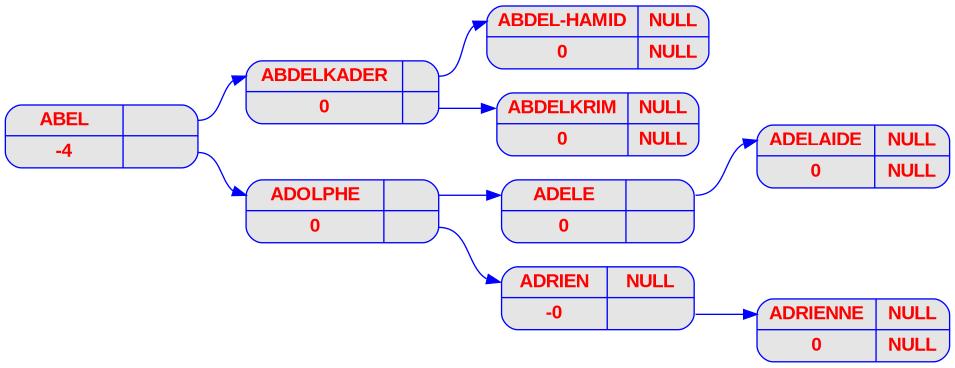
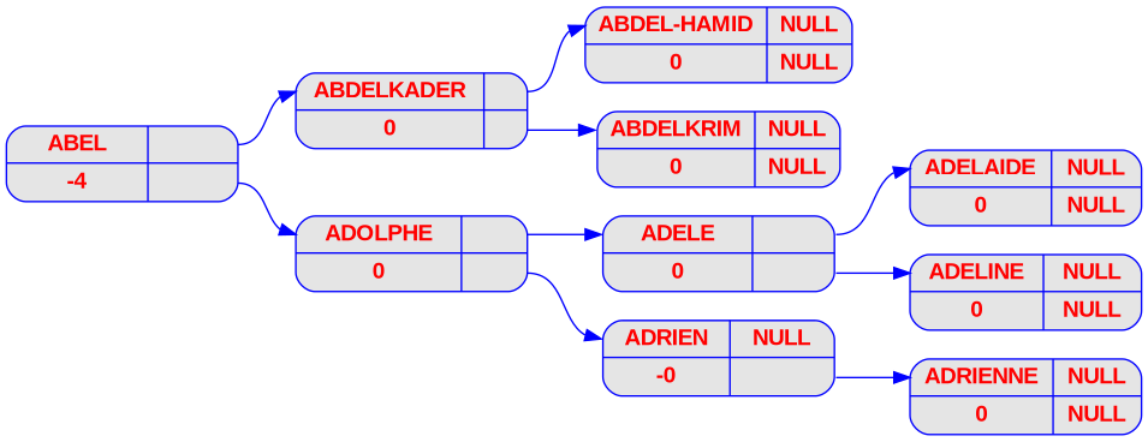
  digraph {
    rankdir=LR
    node [color=blue fillcolor=grey90 fontcolor=red fontname="Arial bold" fontsize=14 shape=record style="rounded, filled"]
    edge [color=blue headport=nom tailport=d]
    n1 [label="{{<nom> ABEL | <bal> -4 } | { <g> | <d>}}" width=2]
    n2 [label="{{<nom> ABDELKADER | <bal> 0 } | { <g> | <d>}}" width=2]
    n3 [label="{{<nom> ADOLPHE | <bal> 0 } | { <g> | <d>}}" width=2]
    n4 [label="{{<nom> ABDEL-HAMID | <bal> 0 }| { <g> NULL | <d> NULL}}" width=2]
    n5 [label="{{<nom> ABDELKRIM | <bal> 0 }| { <g> NULL | <d> NULL}}" width=2]
    n6 [label="{{<nom> ADELE | <bal> 0 } | { <g> | <d>}}" width=2]
    n7 [label="{{<nom> ADRIEN | <bal> -0 }| { <g> NULL | <d> }}" width=2]
    n8 [label="{{<nom> ADELAIDE | <bal> 0 }| { <g> NULL | <d> NULL}}" width=2]
+   n9 [label="{{<nom> ADELINE | <bal> 0 }| { <g> NULL | <d> NULL}}" width=2]
    n10 [label="{{<nom> ADRIENNE | <bal> 0 }| { <g> NULL | <d> NULL}}" width=2]
    n1 -> n2 [tailport=g]
    n1 -> n3
    n2 -> n4 [tailport=g]
    n2 -> n5
    n3 -> n6 [tailport=g]
    n3 -> n7
    n6 -> n8 [tailport=g]
+   n6 -> n9
    n7 -> n10
  }
